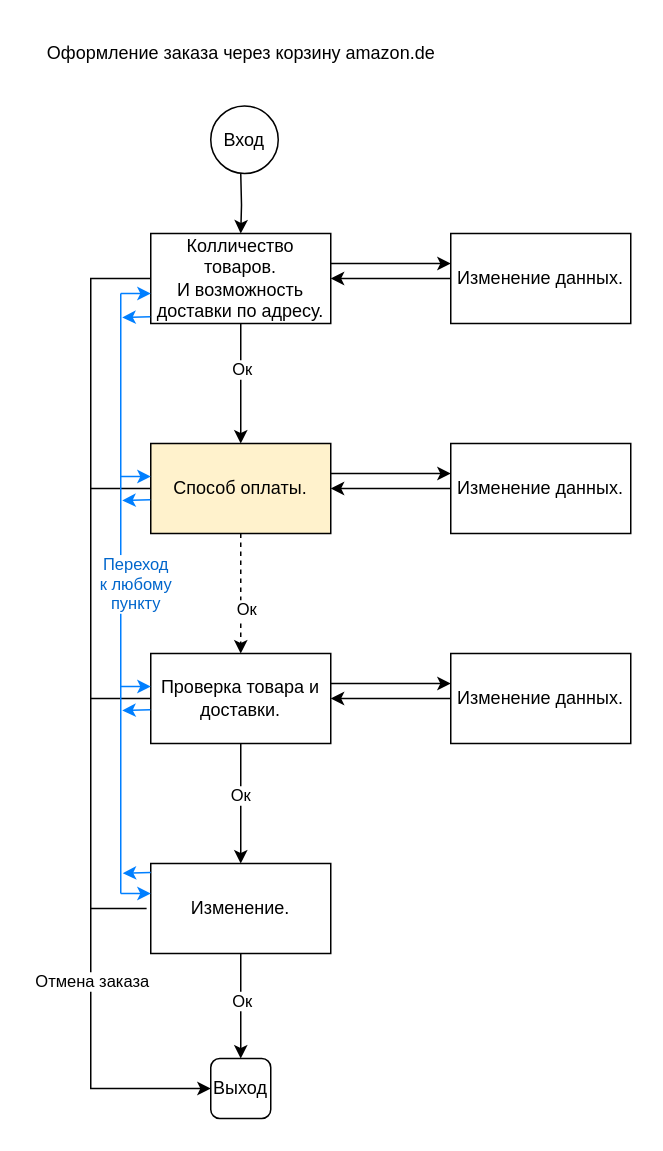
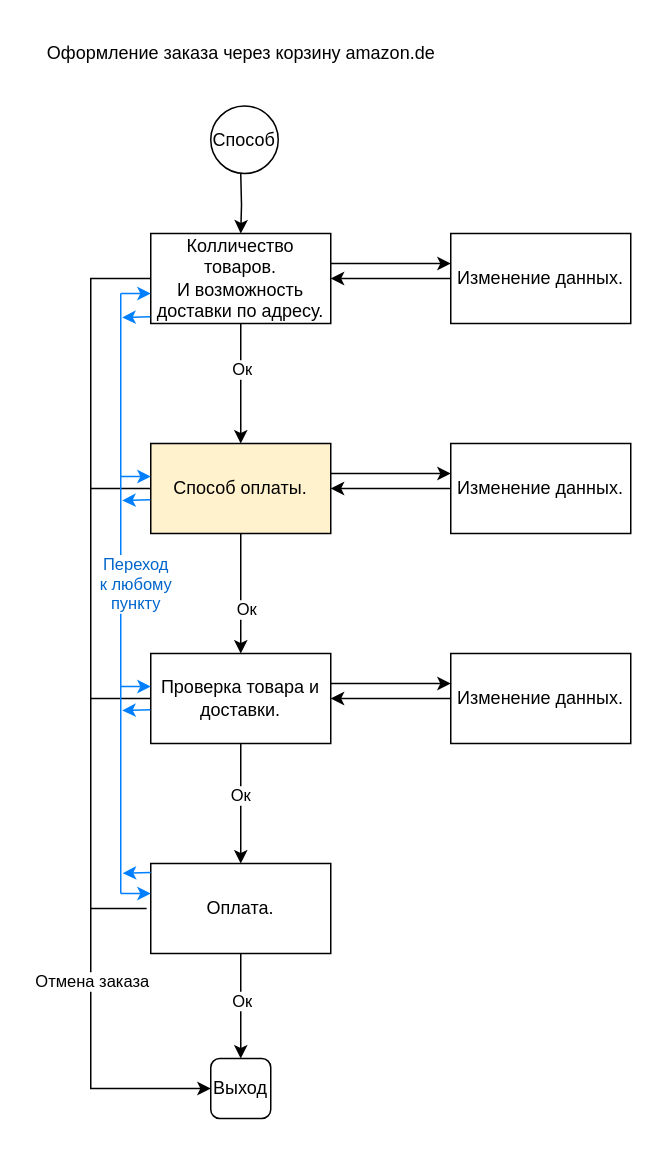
  <mxCell id="0" />
  <mxCell id="1" parent="0" />
  <mxCell id="2" value="" style="edgeStyle=orthogonalEdgeStyle;rounded=0;orthogonalLoop=1;jettySize=auto;html=1;" parent="1" target="6" edge="1"><mxGeometry relative="1" as="geometry"><mxPoint x="160" y="115" as="sourcePoint" /></mxGeometry></mxCell>
  <mxCell id="3" value="" style="edgeStyle=orthogonalEdgeStyle;rounded=0;orthogonalLoop=1;jettySize=auto;html=1;" parent="1" source="6" target="9" edge="1"><mxGeometry relative="1" as="geometry" /></mxCell>
  <mxCell id="4" value="Ок" style="edgeLabel;html=1;align=center;verticalAlign=middle;resizable=0;points=[];" parent="3" vertex="1" connectable="0"><mxGeometry x="-0.25" relative="1" as="geometry"><mxPoint as="offset" /></mxGeometry></mxCell>
  <mxCell id="5" value="" style="edgeStyle=orthogonalEdgeStyle;rounded=0;orthogonalLoop=1;jettySize=auto;html=1;" parent="1" edge="1"><mxGeometry relative="1" as="geometry"><mxPoint x="220" y="175" as="sourcePoint" /><mxPoint x="300" y="175" as="targetPoint" /></mxGeometry></mxCell>
  <mxCell id="6" value="Колличество товаров.&lt;br&gt;И возможность доставки по адресу." style="whiteSpace=wrap;html=1;" parent="1" vertex="1"><mxGeometry x="100" y="155" width="120" height="60" as="geometry" /></mxCell>
- <mxCell id="7" value="" style="edgeStyle=orthogonalEdgeStyle;rounded=0;orthogonalLoop=1;jettySize=auto;html=1;dashed=1;" parent="1" source="9" target="12" edge="1"><mxGeometry relative="1" as="geometry"><Array as="points"><mxPoint x="160" y="395" /><mxPoint x="160" y="395" /></Array></mxGeometry></mxCell>
+ <mxCell id="7" value="" style="edgeStyle=orthogonalEdgeStyle;rounded=0;orthogonalLoop=1;jettySize=auto;html=1;" parent="1" source="9" target="12" edge="1"><mxGeometry relative="1" as="geometry"><Array as="points"><mxPoint x="160" y="395" /><mxPoint x="160" y="395" /></Array></mxGeometry></mxCell>
  <mxCell id="8" value="Ок" style="edgeLabel;html=1;align=center;verticalAlign=middle;resizable=0;points=[];" parent="7" vertex="1" connectable="0"><mxGeometry x="0.25" y="3" relative="1" as="geometry"><mxPoint as="offset" /></mxGeometry></mxCell>
  <mxCell id="9" value="Способ оплаты." style="whiteSpace=wrap;html=1;fillColor=#fff2cc;" parent="1" vertex="1"><mxGeometry x="100" y="295" width="120" height="60" as="geometry" /></mxCell>
  <mxCell id="10" value="" style="edgeStyle=orthogonalEdgeStyle;rounded=0;orthogonalLoop=1;jettySize=auto;html=1;" parent="1" source="12" target="17" edge="1"><mxGeometry relative="1" as="geometry"><Array as="points"><mxPoint x="160" y="535" /><mxPoint x="160" y="535" /></Array></mxGeometry></mxCell>
  <mxCell id="11" value="Ок" style="edgeLabel;html=1;align=center;verticalAlign=middle;resizable=0;points=[];" parent="10" vertex="1" connectable="0"><mxGeometry x="-0.156" y="-1" relative="1" as="geometry"><mxPoint as="offset" /></mxGeometry></mxCell>
  <mxCell id="12" value="Проверка товара и доставки." style="whiteSpace=wrap;html=1;" parent="1" vertex="1"><mxGeometry x="100" y="435" width="120" height="60" as="geometry" /></mxCell>
- <mxCell id="13" value="Вход" style="ellipse;whiteSpace=wrap;html=1;aspect=fixed;" parent="1" vertex="1"><mxGeometry x="140" y="70" width="45" height="45" as="geometry" /></mxCell>
+ <mxCell id="13" value="Способ" style="ellipse;whiteSpace=wrap;html=1;aspect=fixed;" parent="1" vertex="1"><mxGeometry x="140" y="70" width="45" height="45" as="geometry" /></mxCell>
  <mxCell id="14" value="Оформление заказа через корзину&amp;nbsp;amazon.de" style="text;html=1;align=center;verticalAlign=middle;resizable=0;points=[];autosize=1;strokeColor=none;fillColor=none;" parent="1" vertex="1"><mxGeometry x="20" y="20" width="280" height="30" as="geometry" /></mxCell>
  <mxCell id="15" value="" style="edgeStyle=orthogonalEdgeStyle;rounded=0;orthogonalLoop=1;jettySize=auto;html=1;" parent="1" source="17" target="18" edge="1"><mxGeometry relative="1" as="geometry" /></mxCell>
  <mxCell id="16" value="Ок" style="edgeLabel;html=1;align=center;verticalAlign=middle;resizable=0;points=[];" parent="15" vertex="1" connectable="0"><mxGeometry x="-0.122" relative="1" as="geometry"><mxPoint as="offset" /></mxGeometry></mxCell>
- <mxCell id="17" value="Изменение." style="whiteSpace=wrap;html=1;" parent="1" vertex="1"><mxGeometry x="100" y="575" width="120" height="60" as="geometry" /></mxCell>
+ <mxCell id="17" value="Оплата." style="whiteSpace=wrap;html=1;" parent="1" vertex="1"><mxGeometry x="100" y="575" width="120" height="60" as="geometry" /></mxCell>
  <mxCell id="18" value="Выход" style="whiteSpace=wrap;html=1;rounded=1;" parent="1" vertex="1"><mxGeometry x="140" y="705" width="40" height="40" as="geometry" /></mxCell>
  <mxCell id="19" value="" style="edgeStyle=orthogonalEdgeStyle;rounded=0;orthogonalLoop=1;jettySize=auto;html=1;" parent="1" source="20" target="6" edge="1"><mxGeometry relative="1" as="geometry" /></mxCell>
  <mxCell id="20" value="Изменение данных." style="whiteSpace=wrap;html=1;" parent="1" vertex="1"><mxGeometry x="300" y="155" width="120" height="60" as="geometry" /></mxCell>
  <mxCell id="21" value="" style="edgeStyle=orthogonalEdgeStyle;rounded=0;orthogonalLoop=1;jettySize=auto;html=1;" parent="1" edge="1"><mxGeometry relative="1" as="geometry"><mxPoint x="220" y="315" as="sourcePoint" /><mxPoint x="300" y="315" as="targetPoint" /></mxGeometry></mxCell>
  <mxCell id="22" value="" style="edgeStyle=orthogonalEdgeStyle;rounded=0;orthogonalLoop=1;jettySize=auto;html=1;" parent="1" source="23" edge="1"><mxGeometry relative="1" as="geometry"><mxPoint x="220" y="325" as="targetPoint" /></mxGeometry></mxCell>
  <mxCell id="23" value="Изменение данных." style="whiteSpace=wrap;html=1;" parent="1" vertex="1"><mxGeometry x="300" y="295" width="120" height="60" as="geometry" /></mxCell>
  <mxCell id="24" value="" style="edgeStyle=orthogonalEdgeStyle;rounded=0;orthogonalLoop=1;jettySize=auto;html=1;" parent="1" edge="1"><mxGeometry relative="1" as="geometry"><mxPoint x="220" y="455" as="sourcePoint" /><mxPoint x="300" y="455" as="targetPoint" /></mxGeometry></mxCell>
  <mxCell id="25" value="" style="edgeStyle=orthogonalEdgeStyle;rounded=0;orthogonalLoop=1;jettySize=auto;html=1;" parent="1" source="26" edge="1"><mxGeometry relative="1" as="geometry"><mxPoint x="220" y="465" as="targetPoint" /></mxGeometry></mxCell>
  <mxCell id="26" value="Изменение данных." style="whiteSpace=wrap;html=1;" parent="1" vertex="1"><mxGeometry x="300" y="435" width="120" height="60" as="geometry" /></mxCell>
  <mxCell id="27" value="" style="endArrow=classic;html=1;rounded=0;entryX=0;entryY=0.5;entryDx=0;entryDy=0;exitX=-0.023;exitY=0.5;exitDx=0;exitDy=0;exitPerimeter=0;" parent="1" source="17" target="18" edge="1"><mxGeometry width="50" height="50" relative="1" as="geometry"><mxPoint x="20" y="655" as="sourcePoint" /><mxPoint x="70" y="605" as="targetPoint" /><Array as="points"><mxPoint x="60" y="605" /><mxPoint x="60" y="725" /></Array></mxGeometry></mxCell>
  <mxCell id="28" value="Отмена заказа" style="edgeLabel;html=1;align=center;verticalAlign=middle;resizable=0;points=[];" parent="27" vertex="1" connectable="0"><mxGeometry x="-0.271" relative="1" as="geometry"><mxPoint as="offset" /></mxGeometry></mxCell>
  <mxCell id="29" value="" style="endArrow=none;html=1;rounded=0;" parent="1" edge="1"><mxGeometry width="50" height="50" relative="1" as="geometry"><mxPoint x="60" y="605" as="sourcePoint" /><mxPoint x="100" y="465" as="targetPoint" /><Array as="points"><mxPoint x="60" y="465" /></Array></mxGeometry></mxCell>
  <mxCell id="30" value="" style="endArrow=none;html=1;rounded=0;" parent="1" edge="1"><mxGeometry width="50" height="50" relative="1" as="geometry"><mxPoint x="60" y="465" as="sourcePoint" /><mxPoint x="100" y="325" as="targetPoint" /><Array as="points"><mxPoint x="60" y="325" /></Array></mxGeometry></mxCell>
  <mxCell id="31" value="" style="endArrow=none;html=1;rounded=0;" parent="1" edge="1"><mxGeometry width="50" height="50" relative="1" as="geometry"><mxPoint x="60" y="325" as="sourcePoint" /><mxPoint x="100" y="185" as="targetPoint" /><Array as="points"><mxPoint x="60" y="185" /></Array></mxGeometry></mxCell>
  <mxCell id="32" value="" style="endArrow=none;html=1;rounded=0;strokeColor=#007FFF;" parent="1" edge="1"><mxGeometry width="50" height="50" relative="1" as="geometry"><mxPoint x="80" y="595" as="sourcePoint" /><mxPoint x="80" y="195" as="targetPoint" /></mxGeometry></mxCell>
  <mxCell id="33" value="&lt;span style=&quot;background-color: rgb(255, 255, 255);&quot;&gt;&lt;font color=&quot;#0066cc&quot;&gt;Переход&lt;br&gt;к любому&lt;br&gt;пункту&lt;/font&gt;&lt;/span&gt;" style="edgeLabel;html=1;align=center;verticalAlign=middle;resizable=0;points=[];" vertex="1" connectable="0" parent="32"><mxGeometry x="0.034" relative="1" as="geometry"><mxPoint x="9" as="offset" /></mxGeometry></mxCell>
  <mxCell id="34" value="" style="endArrow=classic;html=1;rounded=0;strokeColor=#007FFF;" edge="1" parent="1"><mxGeometry width="50" height="50" relative="1" as="geometry"><mxPoint x="80" y="195" as="sourcePoint" /><mxPoint x="100" y="195" as="targetPoint" /></mxGeometry></mxCell>
  <mxCell id="35" value="" style="endArrow=classic;html=1;rounded=0;strokeColor=#007FFF;exitX=-0.011;exitY=0.992;exitDx=0;exitDy=0;exitPerimeter=0;" edge="1" parent="1"><mxGeometry width="50" height="50" relative="1" as="geometry"><mxPoint x="99.68" y="210.52" as="sourcePoint" /><mxPoint x="81" y="211" as="targetPoint" /></mxGeometry></mxCell>
  <mxCell id="36" value="" style="endArrow=classic;html=1;rounded=0;strokeColor=#007FFF;" edge="1" parent="1"><mxGeometry width="50" height="50" relative="1" as="geometry"><mxPoint x="80" y="317" as="sourcePoint" /><mxPoint x="100" y="317" as="targetPoint" /></mxGeometry></mxCell>
  <mxCell id="37" value="" style="endArrow=classic;html=1;rounded=0;strokeColor=#007FFF;exitX=-0.011;exitY=0.992;exitDx=0;exitDy=0;exitPerimeter=0;" edge="1" parent="1"><mxGeometry width="50" height="50" relative="1" as="geometry"><mxPoint x="99.68" y="332.52" as="sourcePoint" /><mxPoint x="81" y="333" as="targetPoint" /></mxGeometry></mxCell>
  <mxCell id="38" value="" style="endArrow=classic;html=1;rounded=0;strokeColor=#007FFF;" edge="1" parent="1"><mxGeometry width="50" height="50" relative="1" as="geometry"><mxPoint x="80" y="457" as="sourcePoint" /><mxPoint x="100" y="457" as="targetPoint" /></mxGeometry></mxCell>
  <mxCell id="39" value="" style="endArrow=classic;html=1;rounded=0;strokeColor=#007FFF;exitX=-0.011;exitY=0.992;exitDx=0;exitDy=0;exitPerimeter=0;" edge="1" parent="1"><mxGeometry width="50" height="50" relative="1" as="geometry"><mxPoint x="99.68" y="472.52" as="sourcePoint" /><mxPoint x="81" y="473" as="targetPoint" /></mxGeometry></mxCell>
  <mxCell id="40" value="" style="endArrow=classic;html=1;rounded=0;strokeColor=#007FFF;" edge="1" parent="1"><mxGeometry width="50" height="50" relative="1" as="geometry"><mxPoint x="80" y="595" as="sourcePoint" /><mxPoint x="100" y="595" as="targetPoint" /></mxGeometry></mxCell>
  <mxCell id="41" value="" style="endArrow=classic;html=1;rounded=0;strokeColor=#007FFF;exitX=-0.011;exitY=0.992;exitDx=0;exitDy=0;exitPerimeter=0;" edge="1" parent="1"><mxGeometry width="50" height="50" relative="1" as="geometry"><mxPoint x="100" y="581" as="sourcePoint" /><mxPoint x="81.32" y="581.48" as="targetPoint" /></mxGeometry></mxCell>
